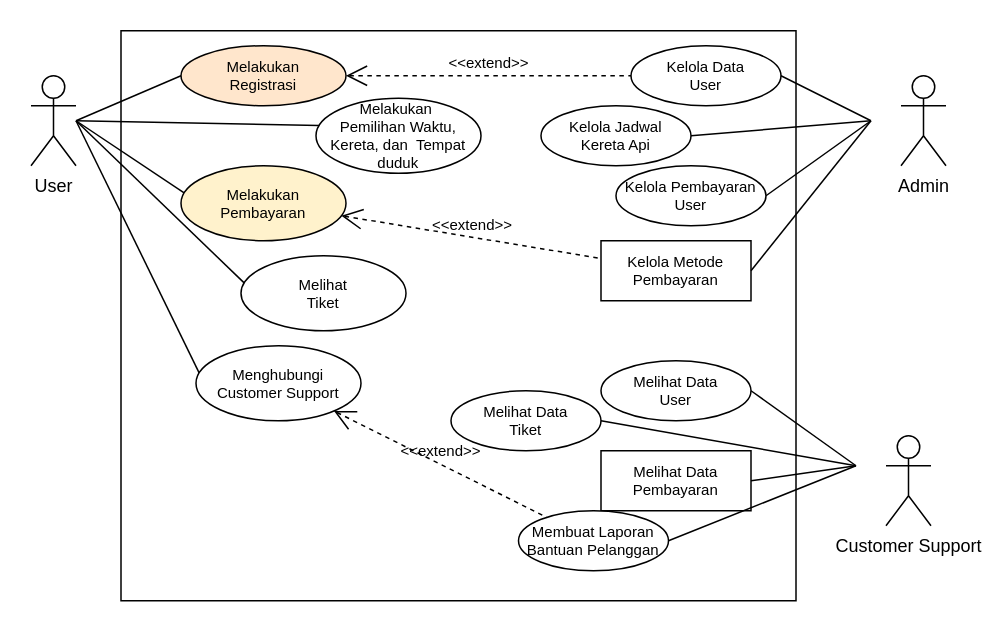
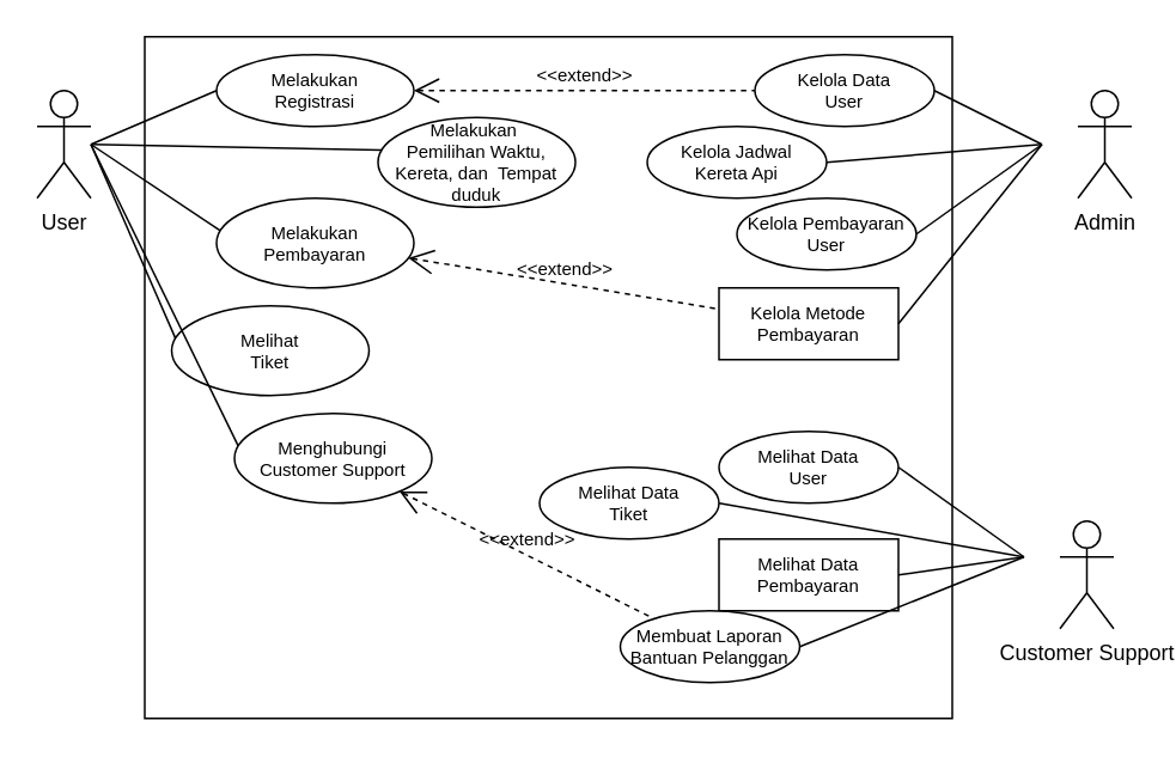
  <mxCell id="0" />
  <mxCell id="1" parent="0" />
  <mxCell id="2" value="User" style="shape=umlActor;verticalLabelPosition=bottom;verticalAlign=top;html=1;" parent="1" vertex="1"><mxGeometry x="20" y="50" width="30" height="60" as="geometry" /></mxCell>
  <mxCell id="3" value="" style="rounded=0;whiteSpace=wrap;html=1;" parent="1" vertex="1"><mxGeometry x="80" y="20" width="450" height="380" as="geometry" /></mxCell>
- <mxCell id="4" value="Melakukan&lt;br&gt;Registrasi" style="ellipse;whiteSpace=wrap;html=1;fontSize=10;fillColor=#ffe6cc;" parent="1" vertex="1"><mxGeometry x="120" y="30" width="110" height="40" as="geometry" /></mxCell>
+ <mxCell id="4" value="Melakukan&lt;br&gt;Registrasi" style="ellipse;whiteSpace=wrap;html=1;fontSize=10;" parent="1" vertex="1"><mxGeometry x="120" y="30" width="110" height="40" as="geometry" /></mxCell>
  <mxCell id="5" value="" style="edgeStyle=none;html=1;endArrow=none;verticalAlign=bottom;fontSize=10;entryX=0;entryY=0.5;entryDx=0;entryDy=0;" parent="1" target="4" edge="1"><mxGeometry width="160" relative="1" as="geometry"><mxPoint x="50" y="80" as="sourcePoint" /><mxPoint x="220" y="90" as="targetPoint" /></mxGeometry></mxCell>
  <mxCell id="6" value="&lt;font style=&quot;font-size: 10px;&quot;&gt;Melakukan&amp;nbsp;&lt;br&gt;Pemilihan Waktu,&lt;br&gt;Kereta, dan&amp;nbsp; Tempat duduk&lt;/font&gt;" style="ellipse;whiteSpace=wrap;html=1;fontSize=10;" parent="1" vertex="1"><mxGeometry x="210" y="65" width="110" height="50" as="geometry" /></mxCell>
  <mxCell id="7" value="" style="edgeStyle=none;html=1;endArrow=none;verticalAlign=bottom;fontSize=10;entryX=0.019;entryY=0.362;entryDx=0;entryDy=0;entryPerimeter=0;" parent="1" target="6" edge="1"><mxGeometry width="160" relative="1" as="geometry"><mxPoint x="50" y="80" as="sourcePoint" /><mxPoint x="210" y="80" as="targetPoint" /></mxGeometry></mxCell>
- <mxCell id="8" value="Melakukan&lt;br&gt;Pembayaran" style="ellipse;whiteSpace=wrap;html=1;fontSize=10;fillColor=#fff2cc;" parent="1" vertex="1"><mxGeometry x="120" y="110" width="110" height="50" as="geometry" /></mxCell>
+ <mxCell id="8" value="Melakukan&lt;br&gt;Pembayaran" style="ellipse;whiteSpace=wrap;html=1;fontSize=10;" parent="1" vertex="1"><mxGeometry x="120" y="110" width="110" height="50" as="geometry" /></mxCell>
  <mxCell id="9" value="" style="edgeStyle=none;html=1;endArrow=none;verticalAlign=bottom;fontSize=10;entryX=0.019;entryY=0.362;entryDx=0;entryDy=0;entryPerimeter=0;" parent="1" target="8" edge="1"><mxGeometry width="160" relative="1" as="geometry"><mxPoint x="50" y="80" as="sourcePoint" /><mxPoint x="210" y="140" as="targetPoint" /></mxGeometry></mxCell>
- <mxCell id="10" value="Melihat&lt;br&gt;Tiket" style="ellipse;whiteSpace=wrap;html=1;fontSize=10;" parent="1" vertex="1"><mxGeometry x="160" y="170" width="110" height="50" as="geometry" /></mxCell>
+ <mxCell id="10" value="Melihat&lt;br&gt;Tiket" style="ellipse;whiteSpace=wrap;html=1;fontSize=10;" parent="1" vertex="1"><mxGeometry x="95" y="170" width="110" height="50" as="geometry" /></mxCell>
  <mxCell id="11" value="" style="edgeStyle=none;html=1;endArrow=none;verticalAlign=bottom;fontSize=10;entryX=0.019;entryY=0.362;entryDx=0;entryDy=0;entryPerimeter=0;" parent="1" target="10" edge="1"><mxGeometry width="160" relative="1" as="geometry"><mxPoint x="50" y="80" as="sourcePoint" /><mxPoint x="240" y="200" as="targetPoint" /></mxGeometry></mxCell>
  <mxCell id="12" value="Admin" style="shape=umlActor;verticalLabelPosition=bottom;verticalAlign=top;html=1;" parent="1" vertex="1"><mxGeometry x="600" y="50" width="30" height="60" as="geometry" /></mxCell>
  <mxCell id="13" value="Kelola Data&lt;br&gt;User" style="ellipse;whiteSpace=wrap;html=1;fontSize=10;" parent="1" vertex="1"><mxGeometry x="420" y="30" width="100" height="40" as="geometry" /></mxCell>
  <mxCell id="14" value="" style="edgeStyle=none;html=1;endArrow=none;verticalAlign=bottom;fontSize=10;exitX=1;exitY=0.5;exitDx=0;exitDy=0;" parent="1" source="13" edge="1"><mxGeometry width="160" relative="1" as="geometry"><mxPoint x="510" y="50" as="sourcePoint" /><mxPoint x="580" y="80" as="targetPoint" /></mxGeometry></mxCell>
  <mxCell id="15" value="Kelola Jadwal&lt;br&gt;Kereta Api" style="ellipse;whiteSpace=wrap;html=1;fontSize=10;" parent="1" vertex="1"><mxGeometry x="360" y="70" width="100" height="40" as="geometry" /></mxCell>
  <mxCell id="16" value="" style="edgeStyle=none;html=1;endArrow=none;verticalAlign=bottom;fontSize=10;exitX=1;exitY=0.5;exitDx=0;exitDy=0;" parent="1" source="15" edge="1"><mxGeometry width="160" relative="1" as="geometry"><mxPoint x="510" y="110" as="sourcePoint" /><mxPoint x="580" y="80" as="targetPoint" /></mxGeometry></mxCell>
  <mxCell id="17" value="Kelola Pembayaran&lt;br&gt;User" style="ellipse;whiteSpace=wrap;html=1;fontSize=10;" parent="1" vertex="1"><mxGeometry x="410" y="110" width="100" height="40" as="geometry" /></mxCell>
  <mxCell id="18" value="" style="edgeStyle=none;html=1;endArrow=none;verticalAlign=bottom;fontSize=10;exitX=1;exitY=0.5;exitDx=0;exitDy=0;" parent="1" source="17" edge="1"><mxGeometry width="160" relative="1" as="geometry"><mxPoint x="510" y="155" as="sourcePoint" /><mxPoint x="580" y="80" as="targetPoint" /></mxGeometry></mxCell>
  <mxCell id="19" value="Kelola Metode&lt;br&gt;Pembayaran" style="whiteSpace=wrap;html=1;fontSize=10;rounded=0;" parent="1" vertex="1"><mxGeometry x="400" y="160" width="100" height="40" as="geometry" /></mxCell>
  <mxCell id="20" value="" style="edgeStyle=none;html=1;endArrow=none;verticalAlign=bottom;fontSize=10;exitX=1;exitY=0.5;exitDx=0;exitDy=0;" parent="1" source="19" edge="1"><mxGeometry width="160" relative="1" as="geometry"><mxPoint x="500" y="205" as="sourcePoint" /><mxPoint x="580" y="80" as="targetPoint" /></mxGeometry></mxCell>
  <mxCell id="21" value="Customer Support" style="shape=umlActor;verticalLabelPosition=bottom;verticalAlign=top;html=1;" vertex="1" parent="1"><mxGeometry x="590" y="290" width="30" height="60" as="geometry" /></mxCell>
  <mxCell id="22" value="Melihat Data&lt;br&gt;User" style="ellipse;whiteSpace=wrap;html=1;fontSize=10;" vertex="1" parent="1"><mxGeometry x="400" y="240" width="100" height="40" as="geometry" /></mxCell>
  <mxCell id="23" value="" style="edgeStyle=none;html=1;endArrow=none;verticalAlign=bottom;fontSize=10;exitX=1;exitY=0.5;exitDx=0;exitDy=0;" edge="1" parent="1" source="22"><mxGeometry width="160" relative="1" as="geometry"><mxPoint x="500" y="280" as="sourcePoint" /><mxPoint x="570" y="310" as="targetPoint" /></mxGeometry></mxCell>
  <mxCell id="24" value="&amp;lt;&amp;lt;extend&amp;gt;&amp;gt;" style="edgeStyle=none;html=1;startArrow=open;endArrow=none;startSize=12;verticalAlign=bottom;dashed=1;labelBackgroundColor=none;fontSize=10;" edge="1" parent="1" source="8" target="19"><mxGeometry width="160" relative="1" as="geometry"><mxPoint x="240" y="140" as="sourcePoint" /><mxPoint x="410" y="131" as="targetPoint" /></mxGeometry></mxCell>
  <mxCell id="25" value="&amp;lt;&amp;lt;extend&amp;gt;&amp;gt;" style="edgeStyle=none;html=1;startArrow=open;endArrow=none;startSize=12;verticalAlign=bottom;dashed=1;labelBackgroundColor=none;fontSize=10;" edge="1" parent="1" source="4" target="13"><mxGeometry width="160" relative="1" as="geometry"><mxPoint x="241" y="50" as="sourcePoint" /><mxPoint x="420" y="45" as="targetPoint" /></mxGeometry></mxCell>
  <mxCell id="26" value="Melihat Data&lt;br&gt;Tiket" style="ellipse;whiteSpace=wrap;html=1;fontSize=10;" vertex="1" parent="1"><mxGeometry x="300" y="260" width="100" height="40" as="geometry" /></mxCell>
  <mxCell id="27" value="" style="edgeStyle=none;html=1;endArrow=none;verticalAlign=bottom;fontSize=10;exitX=1;exitY=0.5;exitDx=0;exitDy=0;" edge="1" parent="1" source="26"><mxGeometry width="160" relative="1" as="geometry"><mxPoint x="500" y="330" as="sourcePoint" /><mxPoint x="570" y="310" as="targetPoint" /></mxGeometry></mxCell>
  <mxCell id="28" value="Melihat Data&lt;br&gt;Pembayaran" style="whiteSpace=wrap;html=1;fontSize=10;rounded=0;" vertex="1" parent="1"><mxGeometry x="400" y="300" width="100" height="40" as="geometry" /></mxCell>
  <mxCell id="29" value="" style="edgeStyle=none;html=1;endArrow=none;verticalAlign=bottom;fontSize=10;exitX=1;exitY=0.5;exitDx=0;exitDy=0;" edge="1" parent="1" source="28"><mxGeometry width="160" relative="1" as="geometry"><mxPoint x="490" y="360" as="sourcePoint" /><mxPoint x="570" y="310" as="targetPoint" /></mxGeometry></mxCell>
  <mxCell id="30" value="Membuat Laporan&lt;br&gt;Bantuan Pelanggan" style="ellipse;whiteSpace=wrap;html=1;fontSize=10;" vertex="1" parent="1"><mxGeometry x="345" y="340" width="100" height="40" as="geometry" /></mxCell>
  <mxCell id="31" value="" style="edgeStyle=none;html=1;endArrow=none;verticalAlign=bottom;fontSize=10;exitX=1;exitY=0.5;exitDx=0;exitDy=0;" edge="1" parent="1" source="30"><mxGeometry width="160" relative="1" as="geometry"><mxPoint x="440" y="380" as="sourcePoint" /><mxPoint x="570" y="310" as="targetPoint" /></mxGeometry></mxCell>
  <mxCell id="32" value="Menghubungi&lt;br&gt;Customer Support" style="ellipse;whiteSpace=wrap;html=1;fontSize=10;" vertex="1" parent="1"><mxGeometry x="130" y="230" width="110" height="50" as="geometry" /></mxCell>
  <mxCell id="33" value="" style="edgeStyle=none;html=1;endArrow=none;verticalAlign=bottom;fontSize=10;entryX=0.019;entryY=0.362;entryDx=0;entryDy=0;entryPerimeter=0;" edge="1" parent="1" target="32"><mxGeometry width="160" relative="1" as="geometry"><mxPoint x="50" y="80" as="sourcePoint" /><mxPoint x="210" y="260" as="targetPoint" /></mxGeometry></mxCell>
  <mxCell id="34" value="&amp;lt;&amp;lt;extend&amp;gt;&amp;gt;" style="edgeStyle=none;html=1;startArrow=open;endArrow=none;startSize=12;verticalAlign=bottom;dashed=1;labelBackgroundColor=none;fontSize=10;" edge="1" parent="1" source="32" target="30"><mxGeometry width="160" relative="1" as="geometry"><mxPoint x="160" y="353" as="sourcePoint" /><mxPoint x="340" y="350" as="targetPoint" /></mxGeometry></mxCell>
